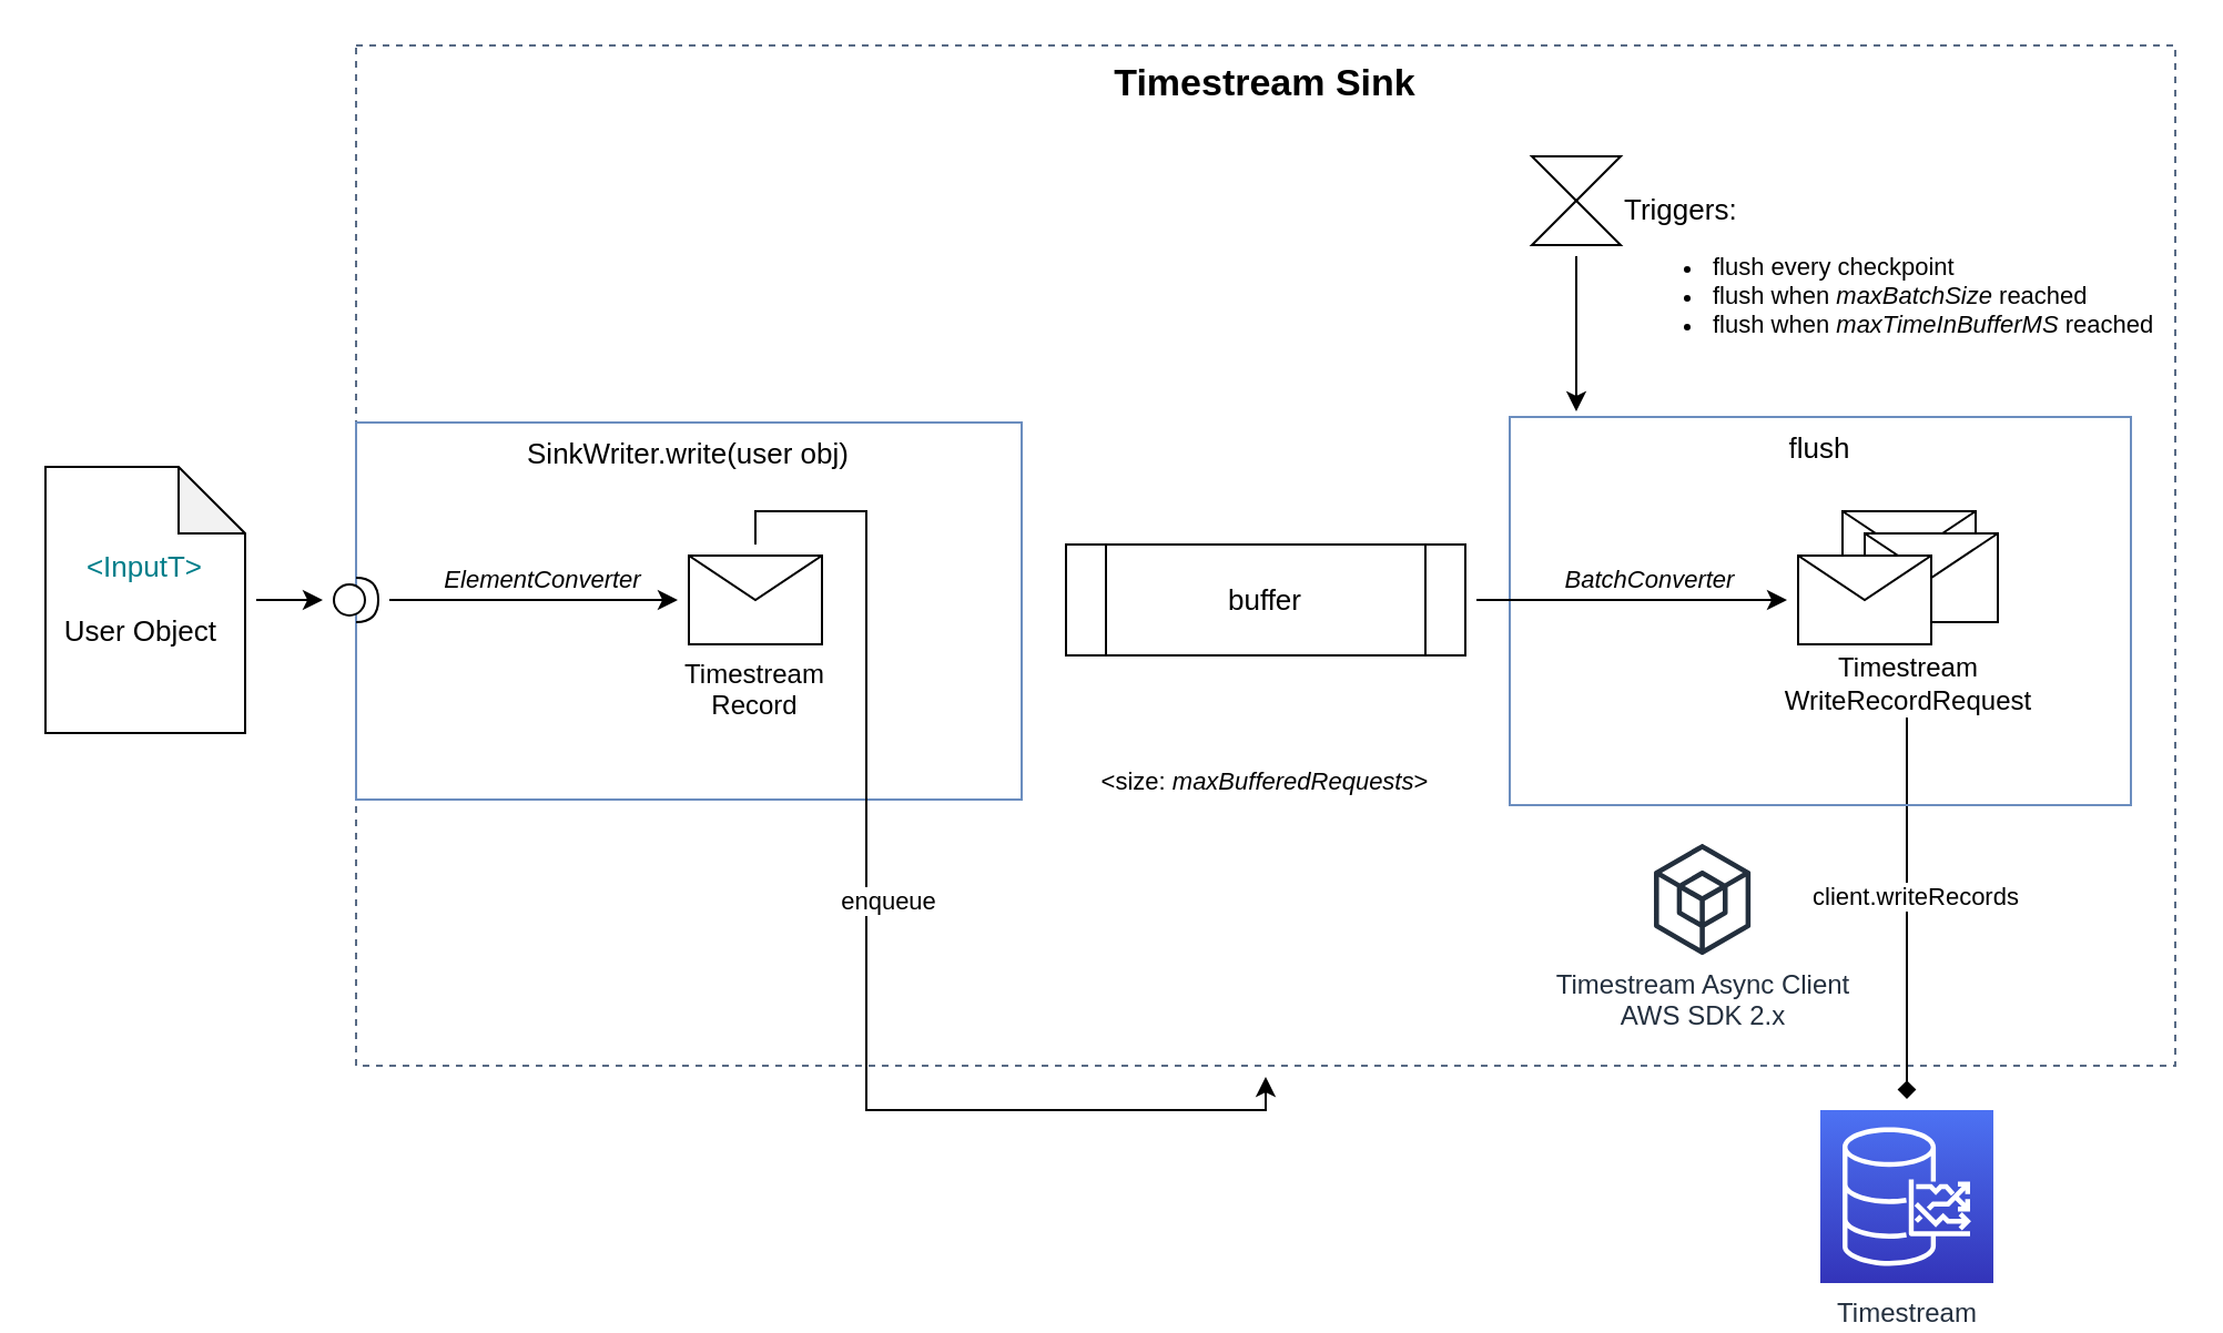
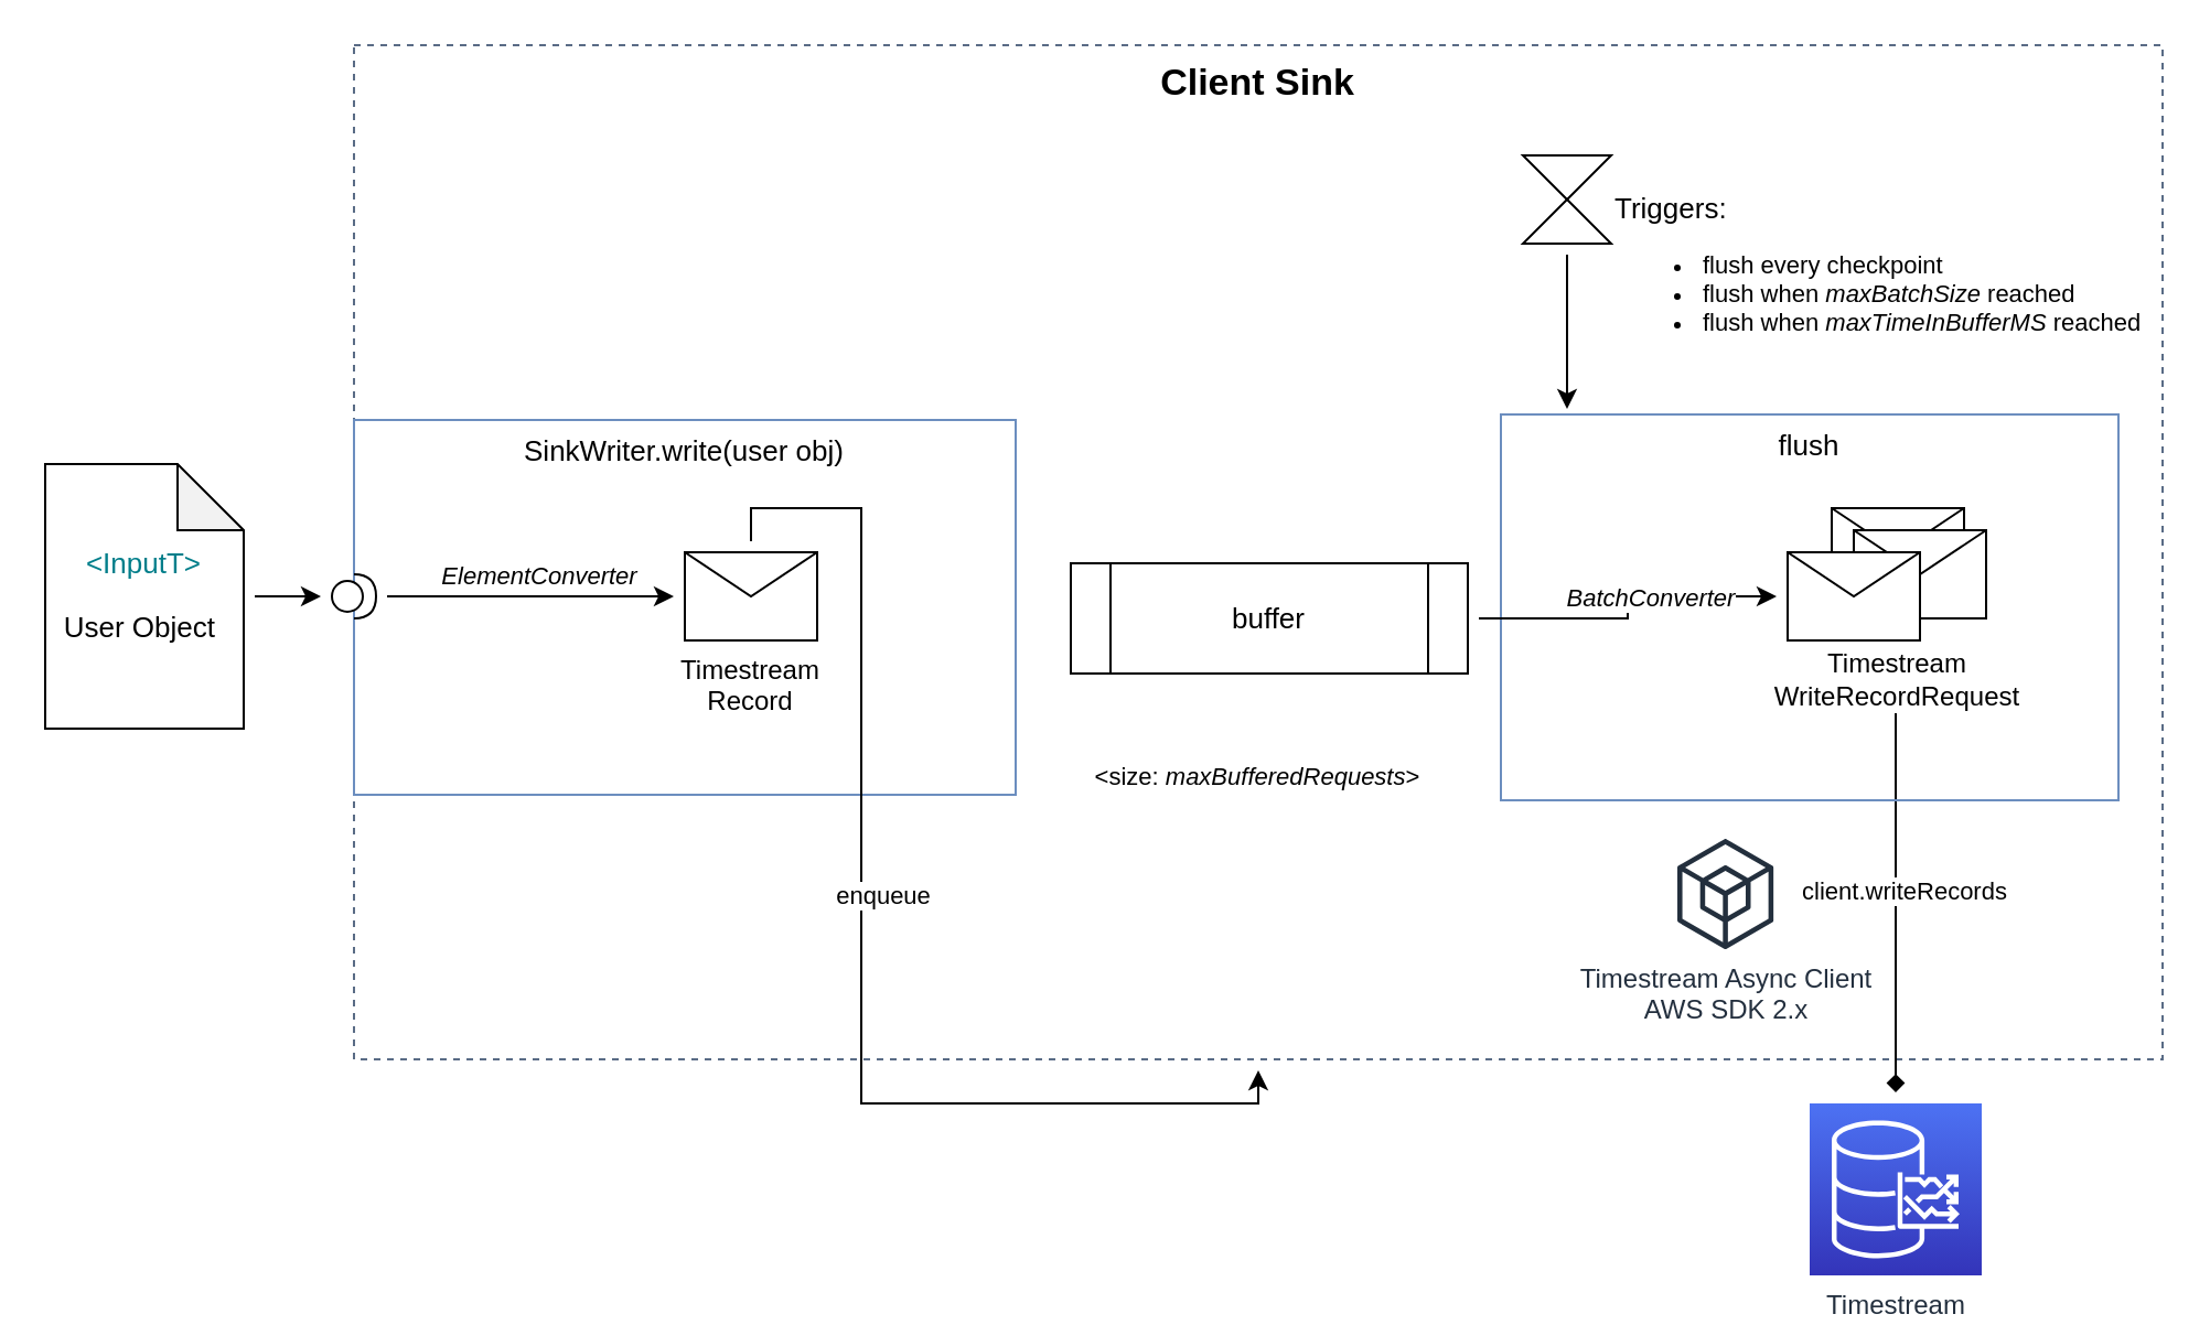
  <mxCell id="0" />
  <mxCell id="1" value="Back" style="" parent="0" />
- <mxCell id="2" value="Timestream Sink" style="fillColor=none;strokeColor=#5A6C86;dashed=1;verticalAlign=top;fontStyle=1;rounded=0;fontSize=17;" parent="1" vertex="1"><mxGeometry x="160" y="20" width="820" height="460" as="geometry" /></mxCell>
+ <mxCell id="2" value="Client Sink" style="fillColor=none;strokeColor=#5A6C86;dashed=1;verticalAlign=top;fontStyle=1;rounded=0;fontSize=17;" parent="1" vertex="1"><mxGeometry x="160" y="20" width="820" height="460" as="geometry" /></mxCell>
  <mxCell id="3" style="edgeStyle=orthogonalEdgeStyle;rounded=0;orthogonalLoop=1;jettySize=auto;html=1;fontSize=13;targetPerimeterSpacing=5;sourcePerimeterSpacing=5;" edge="1" parent="1" source="12"><mxGeometry relative="1" as="geometry"><mxPoint x="710" y="185" as="targetPoint" /></mxGeometry></mxCell>
  <mxCell id="4" style="edgeStyle=orthogonalEdgeStyle;rounded=0;orthogonalLoop=1;jettySize=auto;html=1;fontSize=13;targetPerimeterSpacing=5;sourcePerimeterSpacing=5;" edge="1" parent="1" source="15" target="18"><mxGeometry relative="1" as="geometry" /></mxCell>
  <mxCell id="5" value="&lt;font style=&quot;font-size: 11px&quot;&gt;&lt;font style=&quot;font-size: 11px&quot;&gt;&amp;lt;size:&amp;nbsp;&lt;/font&gt;&lt;i&gt;maxBufferedRequests&lt;/i&gt;&amp;gt;&lt;/font&gt;" style="text;html=1;strokeColor=none;fillColor=none;align=center;verticalAlign=middle;whiteSpace=wrap;rounded=0;fontSize=13;" vertex="1" parent="1"><mxGeometry x="490" y="341" width="160" height="20" as="geometry" /></mxCell>
  <mxCell id="6" style="edgeStyle=orthogonalEdgeStyle;rounded=0;orthogonalLoop=1;jettySize=auto;html=1;fontSize=13;fontColor=#000000;targetPerimeterSpacing=5;sourcePerimeterSpacing=5;endArrow=diamond;" edge="1" parent="1" source="25" target="13"><mxGeometry relative="1" as="geometry"><Array as="points"><mxPoint x="859" y="390" /><mxPoint x="859" y="390" /></Array></mxGeometry></mxCell>
  <mxCell id="7" value="client.writeRecords" style="edgeLabel;html=1;align=center;verticalAlign=middle;resizable=0;points=[];fontSize=11;fontColor=#000000;" vertex="1" connectable="0" parent="6"><mxGeometry x="0.094" y="3" relative="1" as="geometry"><mxPoint y="-13.83" as="offset" /></mxGeometry></mxCell>
  <mxCell id="8" value="Normal" style="" parent="0" />
  <mxCell id="9" value="SinkWriter.write(user obj)" style="strokeColor=#6c8ebf;dashed=0;verticalAlign=top;fontStyle=0;fillColor=none;fontSize=13;" vertex="1" parent="8"><mxGeometry x="160" y="190" width="300" height="170" as="geometry" /></mxCell>
  <mxCell id="10" value="enqueue" style="edgeStyle=orthogonalEdgeStyle;rounded=0;orthogonalLoop=1;jettySize=auto;html=1;targetPerimeterSpacing=5;sourcePerimeterSpacing=5;" edge="1" parent="8" source="11" target="2"><mxGeometry x="-0.091" y="10" relative="1" as="geometry"><mxPoint as="offset" /></mxGeometry></mxCell>
  <mxCell id="11" value="Timestream Record" style="shape=message;html=1;whiteSpace=wrap;html=1;outlineConnect=0;verticalAlign=top;labelPosition=center;verticalLabelPosition=bottom;align=center;spacing=2;" parent="8" vertex="1"><mxGeometry x="310" y="250" width="60" height="40" as="geometry" /></mxCell>
  <mxCell id="12" value="" style="shape=collate;whiteSpace=wrap;html=1;" parent="8" vertex="1"><mxGeometry x="690" y="70" width="40" height="40" as="geometry" /></mxCell>
  <mxCell id="13" value="Timestream" style="sketch=0;points=[[0,0,0],[0.25,0,0],[0.5,0,0],[0.75,0,0],[1,0,0],[0,1,0],[0.25,1,0],[0.5,1,0],[0.75,1,0],[1,1,0],[0,0.25,0],[0,0.5,0],[0,0.75,0],[1,0.25,0],[1,0.5,0],[1,0.75,0]];outlineConnect=0;fontColor=#232F3E;gradientColor=#4D72F3;gradientDirection=north;fillColor=#3334B9;strokeColor=#ffffff;dashed=0;verticalLabelPosition=bottom;verticalAlign=top;align=center;html=1;fontSize=12;fontStyle=0;aspect=fixed;shape=mxgraph.aws4.resourceIcon;resIcon=mxgraph.aws4.timestream;" parent="8" vertex="1"><mxGeometry x="820" y="500" width="78" height="78" as="geometry" /></mxCell>
- <mxCell id="14" value="Timestream Async Client&lt;br&gt;AWS SDK 2.x" style="sketch=0;outlineConnect=0;fontColor=#232F3E;gradientColor=none;fillColor=#232F3D;strokeColor=none;dashed=0;verticalLabelPosition=bottom;verticalAlign=top;align=center;html=1;fontSize=12;fontStyle=0;aspect=fixed;pointerEvents=1;shape=mxgraph.aws4.external_sdk;" parent="8" vertex="1"><mxGeometry x="745" y="380" width="43.59" height="50" as="geometry" /></mxCell>
+ <mxCell id="14" value="Timestream Async Client&lt;br&gt;AWS SDK 2.x" style="sketch=0;outlineConnect=0;fontColor=#232F3E;gradientColor=none;fillColor=#232F3D;strokeColor=none;dashed=0;verticalLabelPosition=bottom;verticalAlign=top;align=center;html=1;fontSize=12;fontStyle=0;aspect=fixed;pointerEvents=1;shape=mxgraph.aws4.external_sdk;" parent="8" vertex="1"><mxGeometry x="760" y="380" width="43.59" height="50" as="geometry" /></mxCell>
  <mxCell id="15" value="&lt;pre style=&quot;background-color: rgb(255 , 255 , 255) ; color: rgb(8 , 8 , 8) ; font-size: 13px&quot;&gt;&lt;span style=&quot;color: rgb(0 , 126 , 138)&quot;&gt;&lt;font style=&quot;font-size: 13px&quot; face=&quot;Helvetica&quot;&gt;&amp;lt;InputT&amp;gt;&lt;/font&gt;&lt;/span&gt;&lt;/pre&gt;&lt;pre style=&quot;background-color: rgb(255 , 255 , 255) ; font-size: 13px&quot;&gt;&lt;font style=&quot;font-size: 13px&quot; face=&quot;Helvetica&quot;&gt;&lt;span style=&quot;white-space: normal&quot;&gt;User Object&lt;/span&gt;&lt;font color=&quot;#007e8a&quot; style=&quot;white-space: normal ; font-size: 13px&quot;&gt;&amp;nbsp;&lt;/font&gt;&lt;/font&gt;&lt;span style=&quot;font-family: &amp;#34;jetbrains mono&amp;#34; , monospace ; font-size: 9.8pt&quot;&gt;&lt;br&gt;&lt;/span&gt;&lt;/pre&gt;" style="shape=note;whiteSpace=wrap;html=1;backgroundOutline=1;darkOpacity=0.05;" parent="8" vertex="1"><mxGeometry x="20" y="210" width="90" height="120" as="geometry" /></mxCell>
  <mxCell id="16" style="edgeStyle=orthogonalEdgeStyle;rounded=0;orthogonalLoop=1;jettySize=auto;html=1;targetPerimeterSpacing=5;sourcePerimeterSpacing=5;" edge="1" parent="8" source="18" target="11"><mxGeometry relative="1" as="geometry" /></mxCell>
  <mxCell id="17" value="&lt;i&gt;ElementConverter&lt;/i&gt;" style="edgeLabel;html=1;align=center;verticalAlign=middle;resizable=0;points=[];" vertex="1" connectable="0" parent="16"><mxGeometry x="0.157" y="-2" relative="1" as="geometry"><mxPoint x="-7" y="-12" as="offset" /></mxGeometry></mxCell>
  <mxCell id="18" value="&lt;pre style=&quot;background-color: rgb(255 , 255 , 255) ; font-size: 9.8pt&quot;&gt;&lt;br&gt;&lt;/pre&gt;" style="shape=providedRequiredInterface;html=1;verticalLabelPosition=bottom;" vertex="1" parent="8"><mxGeometry x="150" y="260" width="20" height="20" as="geometry" /></mxCell>
- <mxCell id="19" value="&lt;font style=&quot;font-size: 13px&quot;&gt;buffer&lt;/font&gt;" style="shape=process;whiteSpace=wrap;html=1;backgroundOutline=1;" vertex="1" parent="8"><mxGeometry x="480" y="245" width="180" height="50" as="geometry" /></mxCell>
+ <mxCell id="19" value="&lt;font style=&quot;font-size: 13px&quot;&gt;buffer&lt;/font&gt;" style="shape=process;whiteSpace=wrap;html=1;backgroundOutline=1;" vertex="1" parent="8"><mxGeometry x="485" y="255" width="180" height="50" as="geometry" /></mxCell>
  <mxCell id="20" value="flush" style="dashed=0;verticalAlign=top;fontStyle=0;fontSize=13;strokeColor=#6c8ebf;fillColor=none;" vertex="1" parent="8"><mxGeometry x="680" y="187.5" width="280" height="175" as="geometry" /></mxCell>
  <mxCell id="21" value="" style="group" vertex="1" connectable="0" parent="8"><mxGeometry x="810" y="230" width="90" height="88" as="geometry" /></mxCell>
  <mxCell id="22" value="" style="shape=message;html=1;whiteSpace=wrap;html=1;outlineConnect=0;verticalAlign=top;labelPosition=center;verticalLabelPosition=bottom;align=center;spacing=2;" vertex="1" parent="21"><mxGeometry x="20" width="60" height="40" as="geometry" /></mxCell>
  <mxCell id="23" value="" style="shape=message;html=1;whiteSpace=wrap;html=1;outlineConnect=0;verticalAlign=top;labelPosition=center;verticalLabelPosition=bottom;align=center;spacing=2;" vertex="1" parent="21"><mxGeometry x="30" y="10" width="60" height="40" as="geometry" /></mxCell>
  <mxCell id="24" value="" style="shape=message;html=1;whiteSpace=wrap;html=1;outlineConnect=0;verticalAlign=top;labelPosition=center;verticalLabelPosition=bottom;align=center;spacing=2;" vertex="1" parent="21"><mxGeometry y="20" width="60" height="40" as="geometry" /></mxCell>
  <mxCell id="25" value="Timestream&lt;br&gt;WriteRecordRequest" style="text;html=1;strokeColor=none;fillColor=none;align=center;verticalAlign=middle;whiteSpace=wrap;rounded=0;" vertex="1" parent="21"><mxGeometry x="30" y="68" width="40" height="20" as="geometry" /></mxCell>
  <mxCell id="26" style="edgeStyle=orthogonalEdgeStyle;rounded=0;orthogonalLoop=1;jettySize=auto;html=1;targetPerimeterSpacing=5;sourcePerimeterSpacing=5;" edge="1" parent="8" source="19" target="24"><mxGeometry relative="1" as="geometry" /></mxCell>
  <mxCell id="27" value="BatchConverter" style="edgeLabel;html=1;align=center;verticalAlign=middle;resizable=0;points=[];fontStyle=2" vertex="1" connectable="0" parent="26"><mxGeometry x="-0.804" y="-2" relative="1" as="geometry"><mxPoint x="63.45" y="-12" as="offset" /></mxGeometry></mxCell>
  <mxCell id="28" value="&lt;font style=&quot;font-size: 13px&quot;&gt;&lt;span style=&quot;background-color: rgb(255 , 255 , 255)&quot;&gt;&lt;font style=&quot;font-size: 13px&quot;&gt;Triggers&lt;/font&gt;&lt;/span&gt;&lt;span style=&quot;background-color: rgb(255 , 255 , 255)&quot;&gt;:&lt;/span&gt;&lt;/font&gt;&lt;br style=&quot;font-size: 11px&quot;&gt;&lt;ul style=&quot;font-size: 11px&quot;&gt;&lt;li&gt;flush every checkpoint&lt;/li&gt;&lt;li&gt;flush when&amp;nbsp;&lt;i&gt;maxBatchSize&amp;nbsp;&lt;/i&gt;reached&lt;/li&gt;&lt;li&gt;flush when&amp;nbsp;&lt;i&gt;maxTimeInBufferMS&amp;nbsp;&lt;/i&gt;reached&lt;/li&gt;&lt;/ul&gt;" style="text;html=1;strokeColor=none;fillColor=none;align=left;verticalAlign=middle;whiteSpace=wrap;rounded=0;" vertex="1" parent="8"><mxGeometry x="730" y="80" width="250" height="90" as="geometry" /></mxCell>
